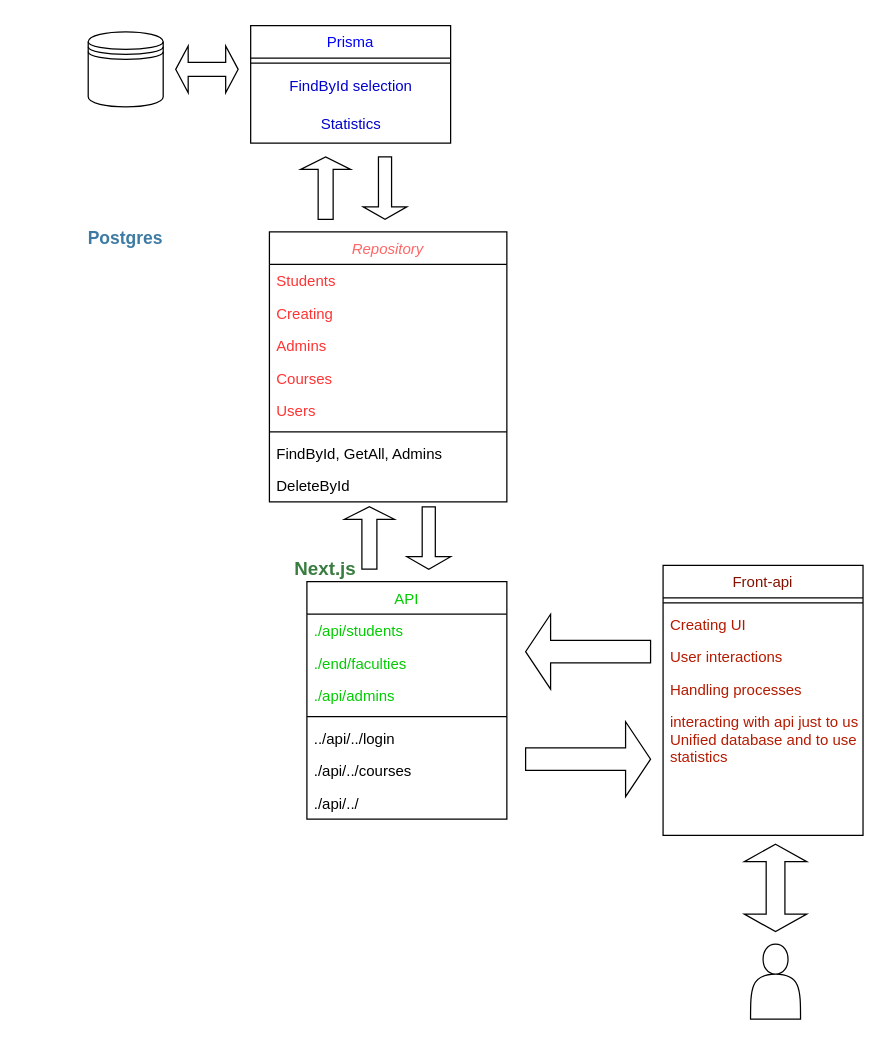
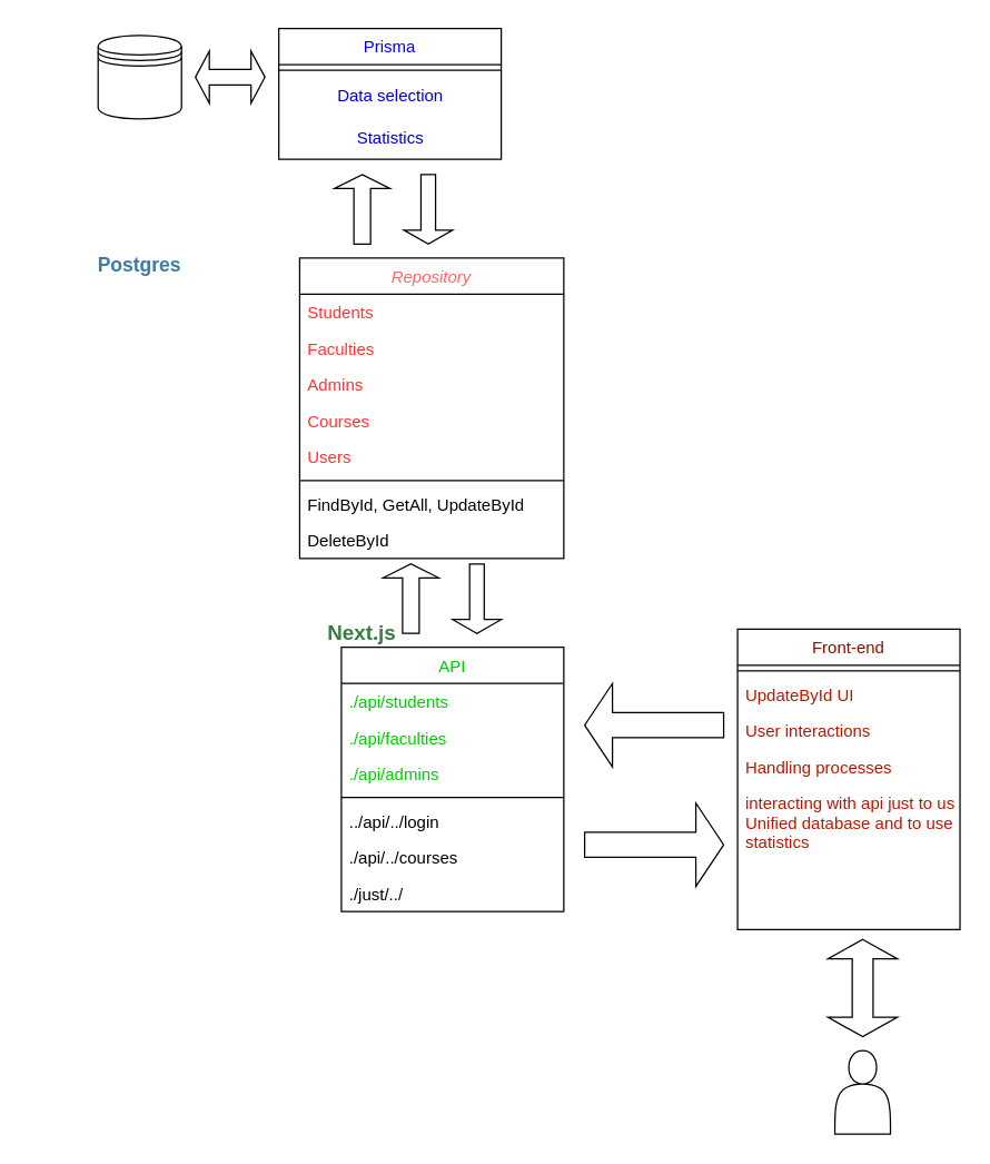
  <mxCell id="0" />
  <mxCell id="1" parent="0" />
  <mxCell id="2" value="Repository" style="swimlane;fontStyle=2;align=center;verticalAlign=top;childLayout=stackLayout;horizontal=1;startSize=26;horizontalStack=0;resizeParent=1;resizeLast=0;collapsible=1;marginBottom=0;rounded=0;shadow=0;strokeWidth=1;fontColor=#FF6666;" parent="1" vertex="1"><mxGeometry x="215" y="185" width="190" height="216" as="geometry"><mxRectangle x="230" y="140" width="160" height="26" as="alternateBounds" /></mxGeometry></mxCell>
  <mxCell id="3" value="Students" style="text;align=left;verticalAlign=top;spacingLeft=4;spacingRight=4;overflow=hidden;rotatable=0;points=[[0,0.5],[1,0.5]];portConstraint=eastwest;fontColor=#FF3333;" parent="2" vertex="1"><mxGeometry y="26" width="190" height="26" as="geometry" /></mxCell>
- <mxCell id="4" value="Creating" style="text;align=left;verticalAlign=top;spacingLeft=4;spacingRight=4;overflow=hidden;rotatable=0;points=[[0,0.5],[1,0.5]];portConstraint=eastwest;rounded=0;shadow=0;html=0;fontColor=#FF3333;" parent="2" vertex="1"><mxGeometry y="52" width="190" height="26" as="geometry" /></mxCell>
+ <mxCell id="4" value="Faculties" style="text;align=left;verticalAlign=top;spacingLeft=4;spacingRight=4;overflow=hidden;rotatable=0;points=[[0,0.5],[1,0.5]];portConstraint=eastwest;rounded=0;shadow=0;html=0;fontColor=#FF3333;" parent="2" vertex="1"><mxGeometry y="52" width="190" height="26" as="geometry" /></mxCell>
  <mxCell id="5" value="Admins" style="text;align=left;verticalAlign=top;spacingLeft=4;spacingRight=4;overflow=hidden;rotatable=0;points=[[0,0.5],[1,0.5]];portConstraint=eastwest;rounded=0;shadow=0;html=0;fontColor=#FF3333;" parent="2" vertex="1"><mxGeometry y="78" width="190" height="26" as="geometry" /></mxCell>
  <mxCell id="6" value="Courses" style="text;align=left;verticalAlign=top;spacingLeft=4;spacingRight=4;overflow=hidden;rotatable=0;points=[[0,0.5],[1,0.5]];portConstraint=eastwest;rounded=0;shadow=0;html=0;fontColor=#FF3333;" vertex="1" parent="2"><mxGeometry y="104" width="190" height="26" as="geometry" /></mxCell>
  <mxCell id="7" value="Users" style="text;align=left;verticalAlign=top;spacingLeft=4;spacingRight=4;overflow=hidden;rotatable=0;points=[[0,0.5],[1,0.5]];portConstraint=eastwest;rounded=0;shadow=0;html=0;fontColor=#FF3333;" vertex="1" parent="2"><mxGeometry y="130" width="190" height="26" as="geometry" /></mxCell>
  <mxCell id="8" value="" style="line;html=1;strokeWidth=1;align=left;verticalAlign=middle;spacingTop=-1;spacingLeft=3;spacingRight=3;rotatable=0;labelPosition=right;points=[];portConstraint=eastwest;" parent="2" vertex="1"><mxGeometry y="156" width="190" height="8" as="geometry" /></mxCell>
- <mxCell id="9" value="FindById, GetAll, Admins" style="text;align=left;verticalAlign=top;spacingLeft=4;spacingRight=4;overflow=hidden;rotatable=0;points=[[0,0.5],[1,0.5]];portConstraint=eastwest;" parent="2" vertex="1"><mxGeometry y="164" width="190" height="26" as="geometry" /></mxCell>
+ <mxCell id="9" value="FindById, GetAll, UpdateById" style="text;align=left;verticalAlign=top;spacingLeft=4;spacingRight=4;overflow=hidden;rotatable=0;points=[[0,0.5],[1,0.5]];portConstraint=eastwest;" parent="2" vertex="1"><mxGeometry y="164" width="190" height="26" as="geometry" /></mxCell>
  <mxCell id="10" value="DeleteById" style="text;align=left;verticalAlign=top;spacingLeft=4;spacingRight=4;overflow=hidden;rotatable=0;points=[[0,0.5],[1,0.5]];portConstraint=eastwest;" vertex="1" parent="2"><mxGeometry y="190" width="190" height="26" as="geometry" /></mxCell>
  <mxCell id="11" value="API" style="swimlane;fontStyle=0;align=center;verticalAlign=top;childLayout=stackLayout;horizontal=1;startSize=26;horizontalStack=0;resizeParent=1;resizeLast=0;collapsible=1;marginBottom=0;rounded=0;shadow=0;strokeWidth=1;fontColor=#00CC00;" parent="1" vertex="1"><mxGeometry x="245" y="465" width="160" height="190" as="geometry"><mxRectangle x="340" y="380" width="170" height="26" as="alternateBounds" /></mxGeometry></mxCell>
  <mxCell id="12" value="./api/students" style="text;align=left;verticalAlign=top;spacingLeft=4;spacingRight=4;overflow=hidden;rotatable=0;points=[[0,0.5],[1,0.5]];portConstraint=eastwest;fontColor=#00CC00;" parent="11" vertex="1"><mxGeometry y="26" width="160" height="26" as="geometry" /></mxCell>
- <mxCell id="13" value="./end/faculties" style="text;align=left;verticalAlign=top;spacingLeft=4;spacingRight=4;overflow=hidden;rotatable=0;points=[[0,0.5],[1,0.5]];portConstraint=eastwest;fontColor=#00CC00;" vertex="1" parent="11"><mxGeometry y="52" width="160" height="26" as="geometry" /></mxCell>
+ <mxCell id="13" value="./api/faculties" style="text;align=left;verticalAlign=top;spacingLeft=4;spacingRight=4;overflow=hidden;rotatable=0;points=[[0,0.5],[1,0.5]];portConstraint=eastwest;fontColor=#00CC00;" vertex="1" parent="11"><mxGeometry y="52" width="160" height="26" as="geometry" /></mxCell>
  <mxCell id="14" value="./api/admins" style="text;align=left;verticalAlign=top;spacingLeft=4;spacingRight=4;overflow=hidden;rotatable=0;points=[[0,0.5],[1,0.5]];portConstraint=eastwest;fontColor=#00CC00;" vertex="1" parent="11"><mxGeometry y="78" width="160" height="26" as="geometry" /></mxCell>
  <mxCell id="15" value="" style="line;html=1;strokeWidth=1;align=left;verticalAlign=middle;spacingTop=-1;spacingLeft=3;spacingRight=3;rotatable=0;labelPosition=right;points=[];portConstraint=eastwest;" parent="11" vertex="1"><mxGeometry y="104" width="160" height="8" as="geometry" /></mxCell>
  <mxCell id="16" value="../api/../login" style="text;align=left;verticalAlign=top;spacingLeft=4;spacingRight=4;overflow=hidden;rotatable=0;points=[[0,0.5],[1,0.5]];portConstraint=eastwest;" vertex="1" parent="11"><mxGeometry y="112" width="160" height="26" as="geometry" /></mxCell>
  <mxCell id="17" value="./api/../courses" style="text;align=left;verticalAlign=top;spacingLeft=4;spacingRight=4;overflow=hidden;rotatable=0;points=[[0,0.5],[1,0.5]];portConstraint=eastwest;" vertex="1" parent="11"><mxGeometry y="138" width="160" height="26" as="geometry" /></mxCell>
- <mxCell id="18" value="./api/../" style="text;align=left;verticalAlign=top;spacingLeft=4;spacingRight=4;overflow=hidden;rotatable=0;points=[[0,0.5],[1,0.5]];portConstraint=eastwest;" vertex="1" parent="11"><mxGeometry y="164" width="160" height="26" as="geometry" /></mxCell>
+ <mxCell id="18" value="./just/../" style="text;align=left;verticalAlign=top;spacingLeft=4;spacingRight=4;overflow=hidden;rotatable=0;points=[[0,0.5],[1,0.5]];portConstraint=eastwest;" vertex="1" parent="11"><mxGeometry y="164" width="160" height="26" as="geometry" /></mxCell>
  <mxCell id="19" value="" style="shape=datastore;whiteSpace=wrap;html=1;" vertex="1" parent="1"><mxGeometry x="70" y="25" width="60" height="60" as="geometry" /></mxCell>
  <mxCell id="20" value="Prisma" style="swimlane;fontStyle=0;align=center;verticalAlign=top;childLayout=stackLayout;horizontal=1;startSize=26;horizontalStack=0;resizeParent=1;resizeLast=0;collapsible=1;marginBottom=0;rounded=0;shadow=0;strokeWidth=1;fontColor=#0000FF;" vertex="1" parent="1"><mxGeometry x="200" y="20" width="160" height="94" as="geometry"><mxRectangle x="340" y="380" width="170" height="26" as="alternateBounds" /></mxGeometry></mxCell>
  <mxCell id="21" value="" style="line;html=1;strokeWidth=1;align=left;verticalAlign=middle;spacingTop=-1;spacingLeft=3;spacingRight=3;rotatable=0;labelPosition=right;points=[];portConstraint=eastwest;" vertex="1" parent="20"><mxGeometry y="26" width="160" height="8" as="geometry" /></mxCell>
- <mxCell id="22" value="FindById selection" style="text;html=1;align=center;verticalAlign=middle;resizable=0;points=[];autosize=1;strokeColor=none;fillColor=none;fontColor=#0000CC;" vertex="1" parent="20"><mxGeometry y="34" width="160" height="30" as="geometry" /></mxCell>
+ <mxCell id="22" value="Data selection" style="text;html=1;align=center;verticalAlign=middle;resizable=0;points=[];autosize=1;strokeColor=none;fillColor=none;fontColor=#0000CC;" vertex="1" parent="20"><mxGeometry y="34" width="160" height="30" as="geometry" /></mxCell>
  <mxCell id="23" value="Statistics" style="text;html=1;align=center;verticalAlign=middle;resizable=0;points=[];autosize=1;strokeColor=none;fillColor=none;fontColor=#0000CC;" vertex="1" parent="20"><mxGeometry y="64" width="160" height="30" as="geometry" /></mxCell>
- <mxCell id="24" value="Front-api" style="swimlane;fontStyle=0;align=center;verticalAlign=top;childLayout=stackLayout;horizontal=1;startSize=26;horizontalStack=0;resizeParent=1;resizeLast=0;collapsible=1;marginBottom=0;rounded=0;shadow=0;strokeWidth=1;fontColor=light-dark(#831100, #ededed);" vertex="1" parent="1"><mxGeometry x="530" y="452" width="160" height="216" as="geometry"><mxRectangle x="550" y="140" width="160" height="26" as="alternateBounds" /></mxGeometry></mxCell>
+ <mxCell id="24" value="Front-end" style="swimlane;fontStyle=0;align=center;verticalAlign=top;childLayout=stackLayout;horizontal=1;startSize=26;horizontalStack=0;resizeParent=1;resizeLast=0;collapsible=1;marginBottom=0;rounded=0;shadow=0;strokeWidth=1;fontColor=light-dark(#831100, #ededed);" vertex="1" parent="1"><mxGeometry x="530" y="452" width="160" height="216" as="geometry"><mxRectangle x="550" y="140" width="160" height="26" as="alternateBounds" /></mxGeometry></mxCell>
  <mxCell id="25" value="" style="line;html=1;strokeWidth=1;align=left;verticalAlign=middle;spacingTop=-1;spacingLeft=3;spacingRight=3;rotatable=0;labelPosition=right;points=[];portConstraint=eastwest;" vertex="1" parent="24"><mxGeometry y="26" width="160" height="8" as="geometry" /></mxCell>
- <mxCell id="26" value="Creating UI" style="text;align=left;verticalAlign=top;spacingLeft=4;spacingRight=4;overflow=hidden;rotatable=0;points=[[0,0.5],[1,0.5]];portConstraint=eastwest;fontColor=light-dark(#b51a00, #ededed);" vertex="1" parent="24"><mxGeometry y="34" width="160" height="26" as="geometry" /></mxCell>
+ <mxCell id="26" value="UpdateById UI" style="text;align=left;verticalAlign=top;spacingLeft=4;spacingRight=4;overflow=hidden;rotatable=0;points=[[0,0.5],[1,0.5]];portConstraint=eastwest;fontColor=light-dark(#b51a00, #ededed);" vertex="1" parent="24"><mxGeometry y="34" width="160" height="26" as="geometry" /></mxCell>
  <mxCell id="27" value="User interactions" style="text;align=left;verticalAlign=top;spacingLeft=4;spacingRight=4;overflow=hidden;rotatable=0;points=[[0,0.5],[1,0.5]];portConstraint=eastwest;fontColor=light-dark(#b51a00, #ededed);" vertex="1" parent="24"><mxGeometry y="60" width="160" height="26" as="geometry" /></mxCell>
  <mxCell id="28" value="Handling processes " style="text;align=left;verticalAlign=top;spacingLeft=4;spacingRight=4;overflow=hidden;rotatable=0;points=[[0,0.5],[1,0.5]];portConstraint=eastwest;fontColor=light-dark(#b51a00, #ededed);" vertex="1" parent="24"><mxGeometry y="86" width="160" height="26" as="geometry" /></mxCell>
  <mxCell id="29" value="interacting with api just to use&#10;Unified database and to use &#10;statistics" style="text;align=left;verticalAlign=top;spacingLeft=4;spacingRight=4;overflow=hidden;rotatable=0;points=[[0,0.5],[1,0.5]];portConstraint=eastwest;fontColor=light-dark(#b51a00, #ededed);" vertex="1" parent="24"><mxGeometry y="112" width="160" height="58" as="geometry" /></mxCell>
  <mxCell id="30" value="" style="shape=actor;whiteSpace=wrap;html=1;fontColor=#00CC00;" vertex="1" parent="1"><mxGeometry x="600" y="755" width="40" height="60" as="geometry" /></mxCell>
  <mxCell id="31" value="Next.js" style="text;align=center;verticalAlign=top;spacingLeft=4;spacingRight=4;overflow=hidden;rotatable=0;points=[[0,0.5],[1,0.5]];portConstraint=eastwest;fontStyle=1;fontSize=15;fontColor=#387C3F;" vertex="1" parent="1"><mxGeometry x="180" y="439" width="160" height="26" as="geometry" /></mxCell>
  <mxCell id="32" value="Postgres" style="text;align=center;verticalAlign=top;spacingLeft=4;spacingRight=4;overflow=hidden;rotatable=0;points=[[0,0.5],[1,0.5]];portConstraint=eastwest;fontStyle=1;fontSize=14;fontColor=#3D7BA4;" vertex="1" parent="1"><mxGeometry x="20" y="175" width="160" height="26" as="geometry" /></mxCell>
  <mxCell id="33" value="" style="shape=singleArrow;direction=south;whiteSpace=wrap;html=1;" vertex="1" parent="1"><mxGeometry x="290" y="125" width="35" height="50" as="geometry" /></mxCell>
  <mxCell id="34" value="" style="shape=singleArrow;direction=north;whiteSpace=wrap;html=1;" vertex="1" parent="1"><mxGeometry x="240" y="125" width="40" height="50" as="geometry" /></mxCell>
  <mxCell id="35" value="" style="shape=singleArrow;direction=south;whiteSpace=wrap;html=1;" vertex="1" parent="1"><mxGeometry x="325" y="405" width="35" height="50" as="geometry" /></mxCell>
  <mxCell id="36" value="" style="shape=singleArrow;direction=north;whiteSpace=wrap;html=1;" vertex="1" parent="1"><mxGeometry x="275" y="405" width="40" height="50" as="geometry" /></mxCell>
  <mxCell id="37" value="" style="shape=singleArrow;direction=west;whiteSpace=wrap;html=1;" vertex="1" parent="1"><mxGeometry x="420" y="491" width="100" height="60" as="geometry" /></mxCell>
  <mxCell id="38" value="" style="shape=singleArrow;whiteSpace=wrap;html=1;" vertex="1" parent="1"><mxGeometry x="420" y="577" width="100" height="60" as="geometry" /></mxCell>
  <mxCell id="39" value="" style="shape=doubleArrow;direction=south;whiteSpace=wrap;html=1;" vertex="1" parent="1"><mxGeometry x="595" y="675" width="50" height="70" as="geometry" /></mxCell>
  <mxCell id="40" value="" style="shape=doubleArrow;whiteSpace=wrap;html=1;" vertex="1" parent="1"><mxGeometry x="140" y="36.25" width="50" height="37.5" as="geometry" /></mxCell>
